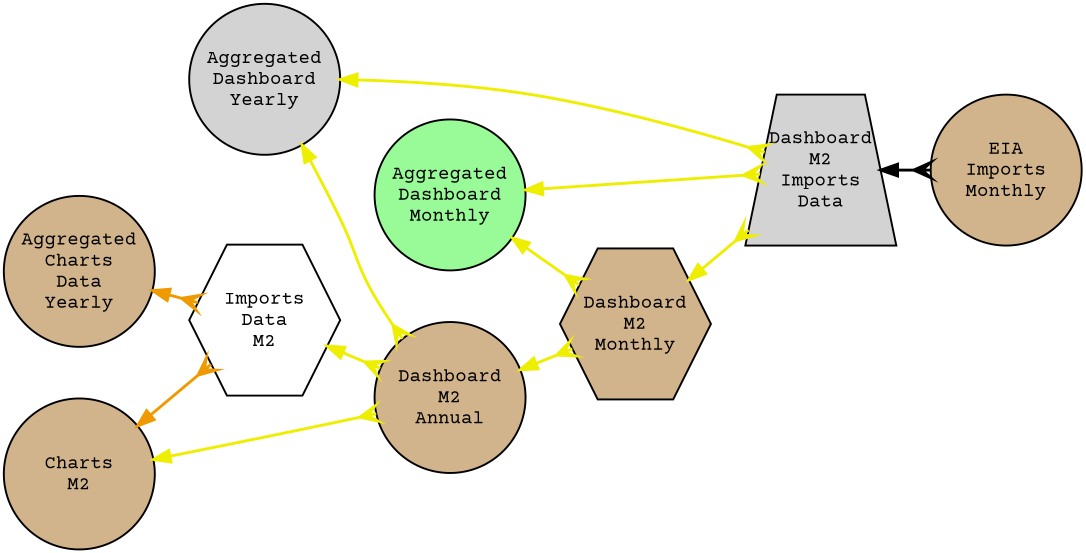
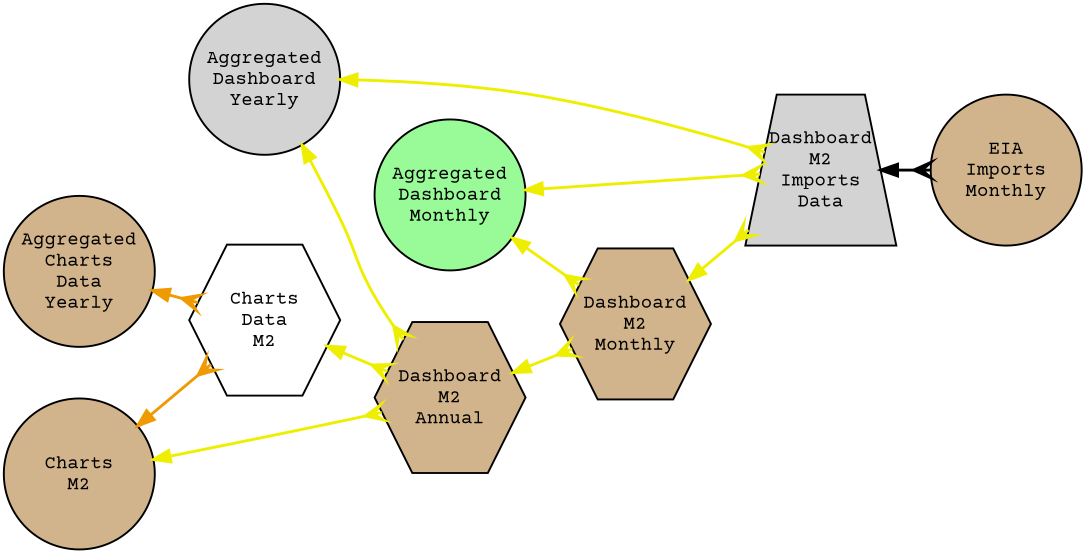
  digraph {
    fontname="Courier Prime"
    nodesep=0.75
    rankdir=LR
    node [fillcolor=tan fixedsize=true fontname="Courier Prime" fontsize=20 penwidth=2 shape=circle style=filled]
    edge [arrowhead=crow arrowsize=1.75 color=yellow2 dir=both fontname="Courier Prime" penwidth=3]
    n1 [height=2.2 label="EIA\nImports\nMonthly" width=2.2]
    n2 [fillcolor=lightgrey height=2.2 label="Dashboard\nM2\nImports\nData" shape=trapezium width=2.2]
    n3 [fillcolor=palegreen height=2.2 label="Aggregated\nDashboard\nMonthly" width=2.2]
    n4 [height=2.2 label="Dashboard\nM2\nMonthly" shape=hexagon width=2.2]
    n5 [fillcolor=lightgrey height=2.2 label="Aggregated\nDashboard\nYearly" width=2.2]
-   n6 [height=2.2 label="Dashboard\nM2\nAnnual" width=2.2]
-   n7 [fillcolor=white height=2.2 label="Imports\nData\nM2" shape=hexagon width=2.2]
+   n6 [height=2.2 label="Dashboard\nM2\nAnnual" shape=hexagon width=2.2]
+   n7 [fillcolor=white height=2.2 label="Charts\nData\nM2" shape=hexagon width=2.2]
    n8 [height=2.2 label="Charts\nM2" width=2.2]
    n9 [height=2.2 label="Aggregated\nCharts\nData\nYearly" width=2.2]
    n2 -> n1 [color=black]
    n3 -> n2
    n3 -> n4
    n4 -> n2
    n5 -> n2
    n5 -> n6
    n6 -> n4
    n7 -> n6
    n8 -> n6
    n8 -> n7 [color=orange2]
    n9 -> n7 [color=orange2]
  }
